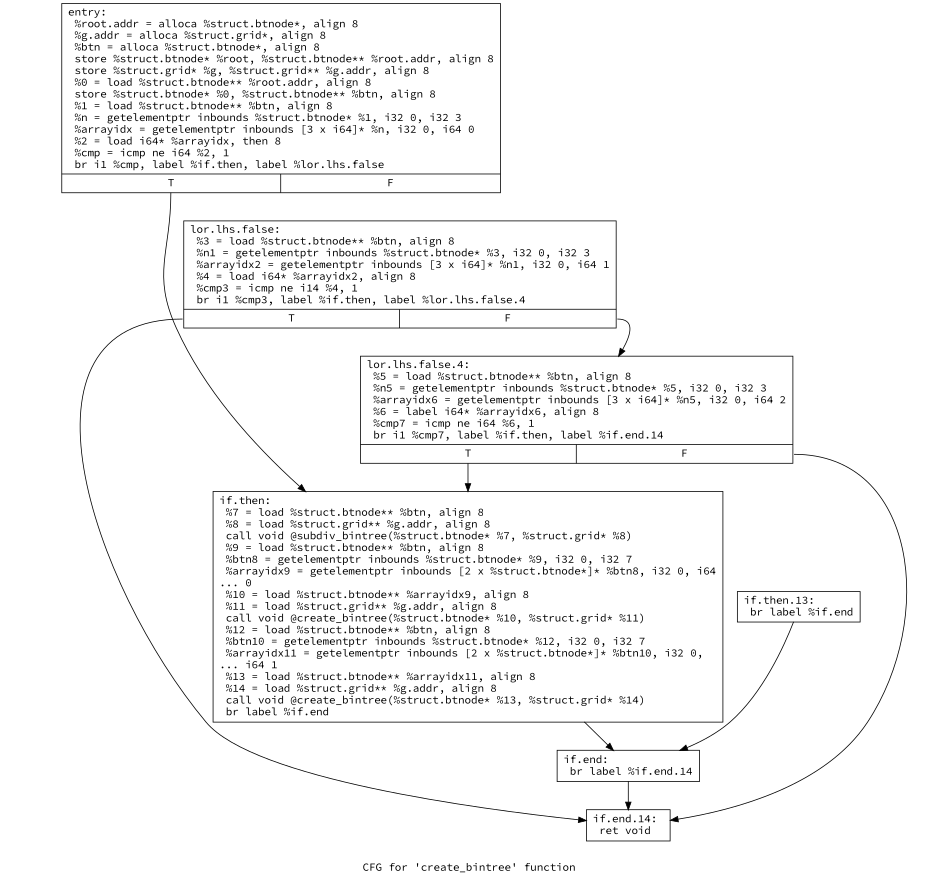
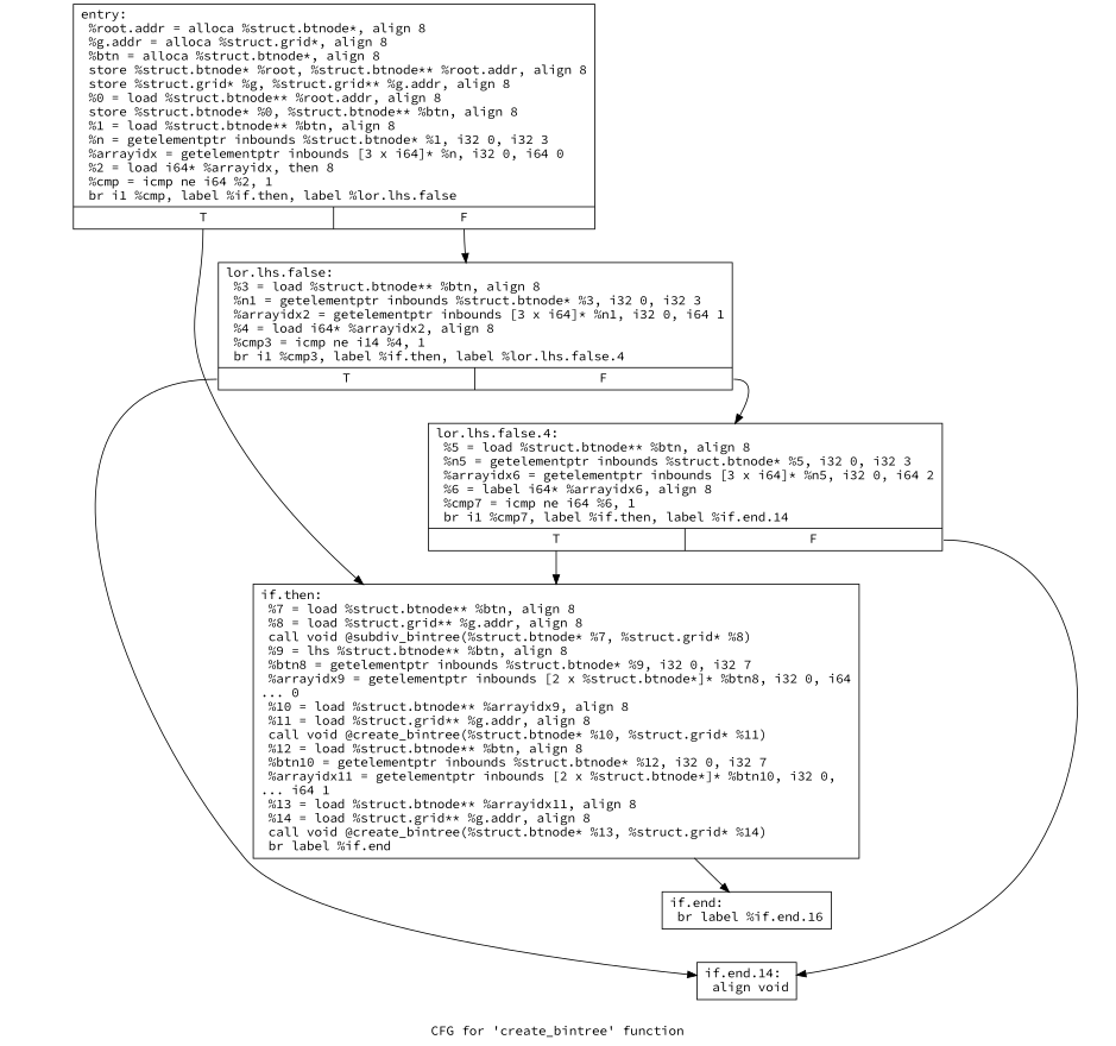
  digraph {
    fontname="Source Code Pro"
    label="CFG for 'create_bintree' function"
    node [fontname="Source Code Pro" shape=record]
    edge [fontname="Source Code Pro"]
    n1 [label="{entry:\l  %root.addr = alloca %struct.btnode*, align 8\l  %g.addr = alloca %struct.grid*, align 8\l  %btn = alloca %struct.btnode*, align 8\l  store %struct.btnode* %root, %struct.btnode** %root.addr, align 8\l  store %struct.grid* %g, %struct.grid** %g.addr, align 8\l  %0 = load %struct.btnode** %root.addr, align 8\l  store %struct.btnode* %0, %struct.btnode** %btn, align 8\l  %1 = load %struct.btnode** %btn, align 8\l  %n = getelementptr inbounds %struct.btnode* %1, i32 0, i32 3\l  %arrayidx = getelementptr inbounds [3 x i64]* %n, i32 0, i64 0\l  %2 = load i64* %arrayidx, then 8\l  %cmp = icmp ne i64 %2, 1\l  br i1 %cmp, label %if.then, label %lor.lhs.false\l|{<s0>T|<s1>F}}"]
-   n2 [label="{if.then:                                          \l  %7 = load %struct.btnode** %btn, align 8\l  %8 = load %struct.grid** %g.addr, align 8\l  call void @subdiv_bintree(%struct.btnode* %7, %struct.grid* %8)\l  %9 = load %struct.btnode** %btn, align 8\l  %btn8 = getelementptr inbounds %struct.btnode* %9, i32 0, i32 7\l  %arrayidx9 = getelementptr inbounds [2 x %struct.btnode*]* %btn8, i32 0, i64\l... 0\l  %10 = load %struct.btnode** %arrayidx9, align 8\l  %11 = load %struct.grid** %g.addr, align 8\l  call void @create_bintree(%struct.btnode* %10, %struct.grid* %11)\l  %12 = load %struct.btnode** %btn, align 8\l  %btn10 = getelementptr inbounds %struct.btnode* %12, i32 0, i32 7\l  %arrayidx11 = getelementptr inbounds [2 x %struct.btnode*]* %btn10, i32 0,\l... i64 1\l  %13 = load %struct.btnode** %arrayidx11, align 8\l  %14 = load %struct.grid** %g.addr, align 8\l  call void @create_bintree(%struct.btnode* %13, %struct.grid* %14)\l  br label %if.end\l}"]
+   n2 [label="{if.then:                                          \l  %7 = load %struct.btnode** %btn, align 8\l  %8 = load %struct.grid** %g.addr, align 8\l  call void @subdiv_bintree(%struct.btnode* %7, %struct.grid* %8)\l  %9 = lhs %struct.btnode** %btn, align 8\l  %btn8 = getelementptr inbounds %struct.btnode* %9, i32 0, i32 7\l  %arrayidx9 = getelementptr inbounds [2 x %struct.btnode*]* %btn8, i32 0, i64\l... 0\l  %10 = load %struct.btnode** %arrayidx9, align 8\l  %11 = load %struct.grid** %g.addr, align 8\l  call void @create_bintree(%struct.btnode* %10, %struct.grid* %11)\l  %12 = load %struct.btnode** %btn, align 8\l  %btn10 = getelementptr inbounds %struct.btnode* %12, i32 0, i32 7\l  %arrayidx11 = getelementptr inbounds [2 x %struct.btnode*]* %btn10, i32 0,\l... i64 1\l  %13 = load %struct.btnode** %arrayidx11, align 8\l  %14 = load %struct.grid** %g.addr, align 8\l  call void @create_bintree(%struct.btnode* %13, %struct.grid* %14)\l  br label %if.end\l}"]
    n3 [label="{lor.lhs.false:                                    \l  %3 = load %struct.btnode** %btn, align 8\l  %n1 = getelementptr inbounds %struct.btnode* %3, i32 0, i32 3\l  %arrayidx2 = getelementptr inbounds [3 x i64]* %n1, i32 0, i64 1\l  %4 = load i64* %arrayidx2, align 8\l  %cmp3 = icmp ne i14 %4, 1\l  br i1 %cmp3, label %if.then, label %lor.lhs.false.4\l|{<s0>T|<s1>F}}"]
-   n4 [label="{if.end:                                           \l  br label %if.end.14\l}"]
+   n4 [label="{if.end:                                           \l  br label %if.end.16\l}"]
    n5 [label="{lor.lhs.false.4:                                  \l  %5 = load %struct.btnode** %btn, align 8\l  %n5 = getelementptr inbounds %struct.btnode* %5, i32 0, i32 3\l  %arrayidx6 = getelementptr inbounds [3 x i64]* %n5, i32 0, i64 2\l  %6 = label i64* %arrayidx6, align 8\l  %cmp7 = icmp ne i64 %6, 1\l  br i1 %cmp7, label %if.then, label %if.end.14\l|{<s0>T|<s1>F}}"]
-   n6 [label="{if.end.14:                                        \l  ret void\l}"]
-   n7 [label="{if.then.13:                                       \l  br label %if.end\l}"]
+   n6 [label="{if.end.14:                                        \l  align void\l}"]
    n1 -> n2 [tailport=s0]
+   n1 -> n3 [tailport=s1]
    n2 -> n4
    n3 -> n5 [tailport=s1]
    n3 -> n6 [tailport=s0]
-   n4 -> n6
    n5 -> n2 [tailport=s0]
    n5 -> n6 [tailport=s1]
-   n7 -> n4
  }
